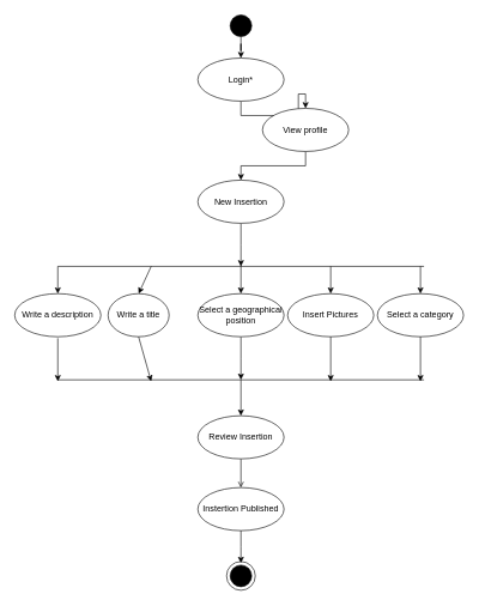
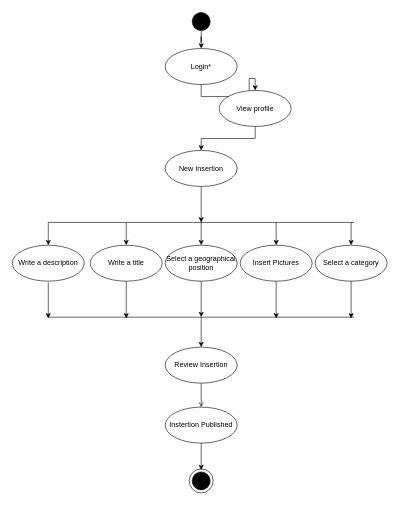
  <mxCell id="0" />
  <mxCell id="1" parent="0" />
  <mxCell id="2" style="edgeStyle=orthogonalEdgeStyle;rounded=0;orthogonalLoop=1;jettySize=auto;html=1;" edge="1" parent="1" source="3" target="5"><mxGeometry relative="1" as="geometry" /></mxCell>
  <mxCell id="3" value="" style="ellipse;whiteSpace=wrap;html=1;aspect=fixed;fillColor=#000000;" vertex="1" parent="1"><mxGeometry x="320" y="20" width="30" height="30" as="geometry" /></mxCell>
  <mxCell id="4" style="edgeStyle=orthogonalEdgeStyle;rounded=0;orthogonalLoop=1;jettySize=auto;html=1;entryX=0.5;entryY=0;entryDx=0;entryDy=0;" edge="1" parent="1" source="5" target="21"><mxGeometry relative="1" as="geometry" /></mxCell>
  <mxCell id="5" value="Login*" style="ellipse;whiteSpace=wrap;html=1;aspect=fixed;fontFamily=Helvetica;fontSize=12;fontColor=#000000;align=center;strokeColor=#000000;fillColor=#FFFFFF;" vertex="1" parent="1"><mxGeometry x="275" y="80" width="120" height="60" as="geometry" /></mxCell>
  <mxCell id="6" value="" style="endArrow=none;html=1;" edge="1" parent="1"><mxGeometry width="50" height="50" relative="1" as="geometry"><mxPoint x="80" y="370" as="sourcePoint" /><mxPoint x="590" y="370" as="targetPoint" /><Array as="points" /></mxGeometry></mxCell>
- <mxCell id="7" value="Write a title" style="ellipse;whiteSpace=wrap;html=1;fontFamily=Helvetica;fontSize=12;fontColor=#000000;align=center;strokeColor=#000000;fillColor=#FFFFFF;" vertex="1" parent="1"><mxGeometry x="150" y="408" width="85" height="60" as="geometry" /></mxCell>
+ <mxCell id="7" value="Write a title" style="ellipse;whiteSpace=wrap;html=1;fontFamily=Helvetica;fontSize=12;fontColor=#000000;align=center;strokeColor=#000000;fillColor=#FFFFFF;" vertex="1" parent="1"><mxGeometry x="150" y="408" width="120" height="60" as="geometry" /></mxCell>
  <mxCell id="8" style="edgeStyle=orthogonalEdgeStyle;rounded=0;orthogonalLoop=1;jettySize=auto;html=1;" edge="1" parent="1" source="9"><mxGeometry relative="1" as="geometry"><mxPoint x="335" y="528" as="targetPoint" /></mxGeometry></mxCell>
  <mxCell id="9" value="Select a geographical position" style="ellipse;whiteSpace=wrap;html=1;fontFamily=Helvetica;fontSize=12;fontColor=#000000;align=center;strokeColor=#000000;fillColor=#FFFFFF;" vertex="1" parent="1"><mxGeometry x="275" y="408" width="120" height="60" as="geometry" /></mxCell>
  <mxCell id="10" value="Insert Pictures" style="ellipse;whiteSpace=wrap;html=1;fontFamily=Helvetica;fontSize=12;fontColor=#000000;align=center;strokeColor=#000000;fillColor=#FFFFFF;" vertex="1" parent="1"><mxGeometry x="400" y="408" width="120" height="60" as="geometry" /></mxCell>
  <mxCell id="11" value="" style="endArrow=classic;html=1;entryX=0.5;entryY=0;entryDx=0;entryDy=0;" edge="1" parent="1" target="9"><mxGeometry width="50" height="50" relative="1" as="geometry"><mxPoint x="335" y="368" as="sourcePoint" /><mxPoint x="150" y="488" as="targetPoint" /></mxGeometry></mxCell>
  <mxCell id="12" value="" style="endArrow=none;html=1;" edge="1" parent="1"><mxGeometry width="50" height="50" relative="1" as="geometry"><mxPoint x="80" y="528" as="sourcePoint" /><mxPoint x="590" y="528" as="targetPoint" /></mxGeometry></mxCell>
  <mxCell id="13" style="edgeStyle=orthogonalEdgeStyle;rounded=0;orthogonalLoop=1;jettySize=auto;html=1;endArrow=open;" edge="1" parent="1" source="14" target="17"><mxGeometry relative="1" as="geometry" /></mxCell>
  <mxCell id="14" value="Review Insertion" style="ellipse;whiteSpace=wrap;html=1;fontFamily=Helvetica;fontSize=12;fontColor=#000000;align=center;strokeColor=#000000;fillColor=#FFFFFF;" vertex="1" parent="1"><mxGeometry x="275" y="578" width="120" height="60" as="geometry" /></mxCell>
  <mxCell id="15" value="" style="endArrow=classic;html=1;entryX=0.5;entryY=0;entryDx=0;entryDy=0;" edge="1" parent="1" target="14"><mxGeometry width="50" height="50" relative="1" as="geometry"><mxPoint x="335" y="528" as="sourcePoint" /><mxPoint x="150" y="658" as="targetPoint" /></mxGeometry></mxCell>
  <mxCell id="16" style="edgeStyle=orthogonalEdgeStyle;rounded=0;orthogonalLoop=1;jettySize=auto;html=1;entryX=0.5;entryY=0;entryDx=0;entryDy=0;" edge="1" parent="1" source="17"><mxGeometry relative="1" as="geometry"><mxPoint x="335" y="783" as="targetPoint" /></mxGeometry></mxCell>
  <mxCell id="17" value="Instertion Published" style="ellipse;whiteSpace=wrap;html=1;fontFamily=Helvetica;fontSize=12;fontColor=#000000;align=center;strokeColor=#000000;fillColor=#FFFFFF;" vertex="1" parent="1"><mxGeometry x="275" y="678" width="120" height="60" as="geometry" /></mxCell>
  <mxCell id="18" value="" style="ellipse;whiteSpace=wrap;html=1;aspect=fixed;fillColor=#000000;" vertex="1" parent="1"><mxGeometry x="320" y="786" width="30" height="30" as="geometry" /></mxCell>
  <mxCell id="19" value="" style="ellipse;whiteSpace=wrap;html=1;aspect=fixed;fillColor=none;" vertex="1" parent="1"><mxGeometry x="315" y="781" width="40" height="40" as="geometry" /></mxCell>
  <mxCell id="20" style="edgeStyle=orthogonalEdgeStyle;rounded=0;orthogonalLoop=1;jettySize=auto;html=1;entryX=0.5;entryY=0;entryDx=0;entryDy=0;" edge="1" parent="1" source="21" target="23"><mxGeometry relative="1" as="geometry" /></mxCell>
  <mxCell id="21" value="View profile" style="ellipse;whiteSpace=wrap;html=1;fontFamily=Helvetica;fontSize=12;fontColor=#000000;align=center;strokeColor=#000000;" vertex="1" parent="1"><mxGeometry x="365" y="150" width="120" height="60" as="geometry" /></mxCell>
  <mxCell id="22" style="edgeStyle=orthogonalEdgeStyle;rounded=0;orthogonalLoop=1;jettySize=auto;html=1;" edge="1" parent="1" source="23"><mxGeometry relative="1" as="geometry"><mxPoint x="335" y="370" as="targetPoint" /></mxGeometry></mxCell>
  <mxCell id="23" value="New Insertion" style="ellipse;whiteSpace=wrap;html=1;fontFamily=Helvetica;fontSize=12;fontColor=#000000;align=center;strokeColor=#000000;" vertex="1" parent="1"><mxGeometry x="275" y="250" width="120" height="60" as="geometry" /></mxCell>
  <mxCell id="24" value="Select a category" style="ellipse;whiteSpace=wrap;html=1;fontFamily=Helvetica;fontSize=12;fontColor=#000000;align=center;strokeColor=#000000;" vertex="1" parent="1"><mxGeometry x="525" y="408" width="120" height="60" as="geometry" /></mxCell>
  <mxCell id="25" value="Write a description" style="ellipse;whiteSpace=wrap;html=1;fontFamily=Helvetica;fontSize=12;fontColor=#000000;align=center;strokeColor=#000000;" vertex="1" parent="1"><mxGeometry x="20" y="408" width="120" height="60" as="geometry" /></mxCell>
  <mxCell id="26" value="" style="endArrow=classic;html=1;entryX=0.5;entryY=0;entryDx=0;entryDy=0;" edge="1" parent="1" target="25"><mxGeometry width="50" height="50" relative="1" as="geometry"><mxPoint x="80" y="370" as="sourcePoint" /><mxPoint x="70" y="840" as="targetPoint" /></mxGeometry></mxCell>
  <mxCell id="27" value="" style="endArrow=classic;html=1;" edge="1" parent="1"><mxGeometry width="50" height="50" relative="1" as="geometry"><mxPoint x="80" y="470" as="sourcePoint" /><mxPoint x="80" y="530" as="targetPoint" /></mxGeometry></mxCell>
  <mxCell id="28" value="" style="endArrow=classic;html=1;entryX=0.5;entryY=0;entryDx=0;entryDy=0;" edge="1" parent="1" target="7"><mxGeometry width="50" height="50" relative="1" as="geometry"><mxPoint x="210" y="370" as="sourcePoint" /><mxPoint x="70" y="840" as="targetPoint" /></mxGeometry></mxCell>
  <mxCell id="29" value="" style="endArrow=classic;html=1;exitX=0.5;exitY=1;exitDx=0;exitDy=0;" edge="1" parent="1" source="7"><mxGeometry width="50" height="50" relative="1" as="geometry"><mxPoint x="20" y="890" as="sourcePoint" /><mxPoint x="210" y="530" as="targetPoint" /></mxGeometry></mxCell>
  <mxCell id="30" value="" style="endArrow=classic;html=1;entryX=0.5;entryY=0;entryDx=0;entryDy=0;" edge="1" parent="1" target="10"><mxGeometry width="50" height="50" relative="1" as="geometry"><mxPoint x="460" y="370" as="sourcePoint" /><mxPoint x="70" y="840" as="targetPoint" /></mxGeometry></mxCell>
  <mxCell id="31" value="" style="endArrow=classic;html=1;exitX=0.5;exitY=1;exitDx=0;exitDy=0;" edge="1" parent="1" source="10"><mxGeometry width="50" height="50" relative="1" as="geometry"><mxPoint x="20" y="890" as="sourcePoint" /><mxPoint x="460" y="530" as="targetPoint" /></mxGeometry></mxCell>
  <mxCell id="32" value="" style="endArrow=classic;html=1;entryX=0.5;entryY=0;entryDx=0;entryDy=0;" edge="1" parent="1" target="24"><mxGeometry width="50" height="50" relative="1" as="geometry"><mxPoint x="585" y="370" as="sourcePoint" /><mxPoint x="70" y="840" as="targetPoint" /></mxGeometry></mxCell>
  <mxCell id="33" value="" style="endArrow=classic;html=1;exitX=0.5;exitY=1;exitDx=0;exitDy=0;" edge="1" parent="1" source="24"><mxGeometry width="50" height="50" relative="1" as="geometry"><mxPoint x="20" y="890" as="sourcePoint" /><mxPoint x="585" y="530" as="targetPoint" /></mxGeometry></mxCell>
